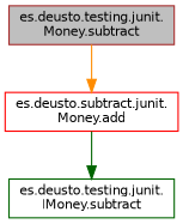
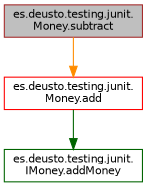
  digraph {
    rankdir=TB
    node [fillcolor=white fontname=Helvetica fontsize=10 shape=record style=filled]
    edge [fontname=Helvetica fontsize=10 labelfontname=Helvetica labelfontsize=10 style=solid]
    n1 [color=brown fillcolor=grey75 fontcolor=black height=0.2 label="es.deusto.testing.junit.\lMoney.subtract" width=0.4]
-   n2 [color=red height=0.2 label="es.deusto.subtract.junit.\lMoney.add" width=0.4]
-   n3 [color=darkgreen height=0.2 label="es.deusto.testing.junit.\lIMoney.subtract" width=0.4]
+   n2 [color=red height=0.2 label="es.deusto.testing.junit.\lMoney.add" width=0.4]
+   n3 [color=darkgreen height=0.2 label="es.deusto.testing.junit.\lIMoney.addMoney" width=0.4]
    n1 -> n2 [color=darkorange]
    n2 -> n3 [color=darkgreen]
  }
